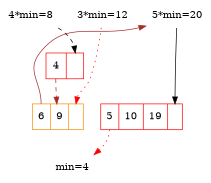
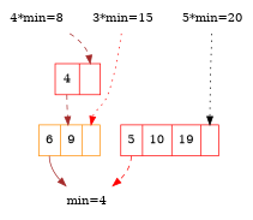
  digraph {
    node [color=brown shape=none]
    edge [style=invis]
    n1 [label="4*min=8"]
-   n2 [label="3*min=12"]
+   n2 [label="3*min=15"]
    n3 [label="5*min=20"]
    n4 [color=red label="<head> 4 | <tail>" shape=record]
    n5 [color=darkorange label="<head> 6|9| <tail>" shape=record]
    n6 [color=red label="<head> 5 |10|19| <tail>" shape=record]
    n7 [color=red label="min=4"]
    subgraph sub_1 {
      rank=same
      n1
      n2
      n3
    }
    n1 -> n2
-   n1 -> n4 [color=black headport=tail style=dashed]
+   n1 -> n4 [color=brown headport=tail style=dashed]
    n2 -> n3
    n2 -> n5 [color=red headport=tail style=dotted]
-   n3 -> n6 [color=black headport=tail style=solid]
+   n3 -> n6 [color=black headport=tail style=dotted]
    n4 -> n5 [color=brown style=dashed tailport=head]
-   n5 -> n3 [color=brown style=solid tailport=head]
-   n6 -> n7 [color=red style=dotted tailport=head]
+   n5 -> n7 [color=brown style=solid tailport=head]
+   n6 -> n7 [color=red style=dashed tailport=head]
  }
